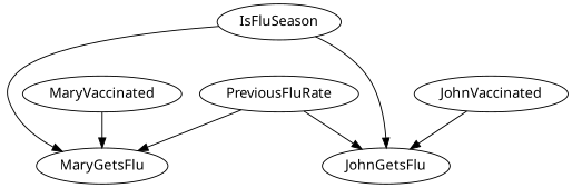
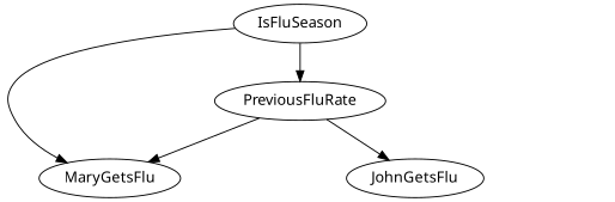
  digraph {
    fontname="Noto Sans"
    node [fontname="Noto Sans"]
    edge [fontname="Noto Sans"]
    IsFluSeason
    MaryGetsFlu
    JohnGetsFlu
    PreviousFluRate
-   JohnVaccinated
-   MaryVaccinated
    IsFluSeason -> MaryGetsFlu
-   IsFluSeason -> JohnGetsFlu
+   IsFluSeason -> PreviousFluRate
    PreviousFluRate -> MaryGetsFlu
    PreviousFluRate -> JohnGetsFlu
-   JohnVaccinated -> JohnGetsFlu
-   MaryVaccinated -> MaryGetsFlu
  }
